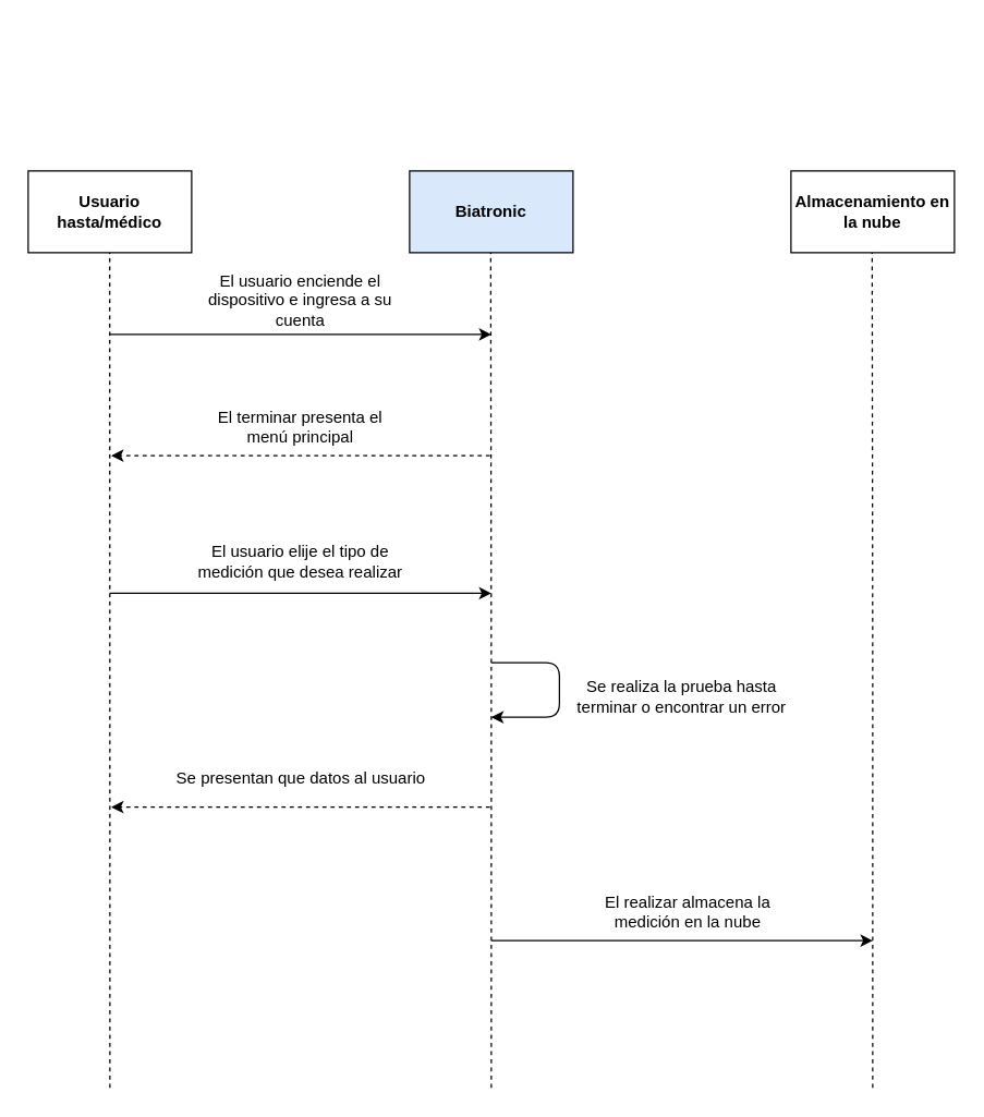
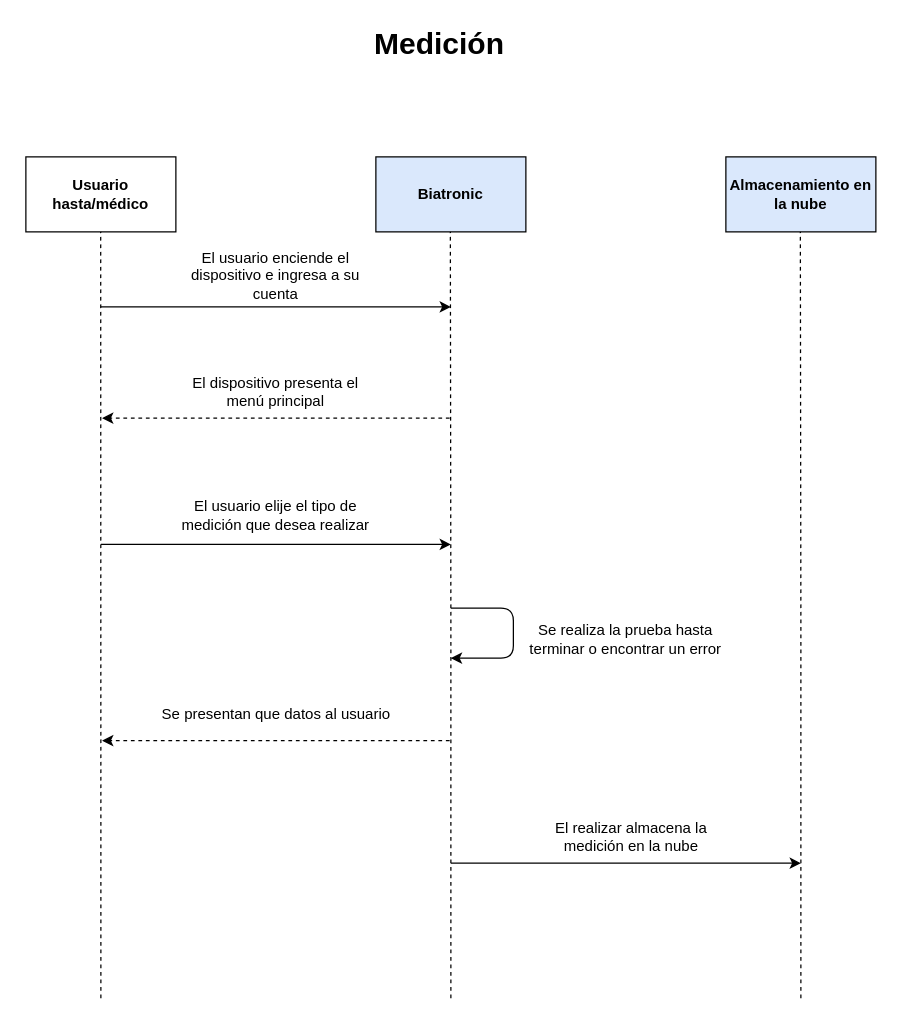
  <mxCell id="0" />
  <mxCell id="1" parent="0" />
  <mxCell id="2" value="&lt;b&gt;Usuario hasta/médico&lt;/b&gt;" style="rounded=0;whiteSpace=wrap;html=1;" vertex="1" parent="1"><mxGeometry x="20" y="125" width="120" height="60" as="geometry" /></mxCell>
  <mxCell id="3" value="&lt;b&gt;Biatronic&lt;/b&gt;" style="rounded=0;whiteSpace=wrap;html=1;fillColor=#dae8fc;" vertex="1" parent="1"><mxGeometry x="300" y="125" width="120" height="60" as="geometry" /></mxCell>
- <mxCell id="4" value="&lt;b&gt;Almacenamiento en la nube&lt;/b&gt;" style="rounded=0;whiteSpace=wrap;html=1;" vertex="1" parent="1"><mxGeometry x="580" y="125" width="120" height="60" as="geometry" /></mxCell>
+ <mxCell id="4" value="&lt;b&gt;Almacenamiento en la nube&lt;/b&gt;" style="rounded=0;whiteSpace=wrap;html=1;fillColor=#dae8fc;" vertex="1" parent="1"><mxGeometry x="580" y="125" width="120" height="60" as="geometry" /></mxCell>
  <mxCell id="5" value="" style="endArrow=none;dashed=1;html=1;rounded=0;edgeStyle=orthogonalEdgeStyle;" edge="1" parent="1"><mxGeometry width="50" height="50" relative="1" as="geometry"><mxPoint x="80" y="798" as="sourcePoint" /><mxPoint x="79.86" y="185" as="targetPoint" /><Array as="points"><mxPoint x="80" y="646" /><mxPoint x="80" y="646" /></Array></mxGeometry></mxCell>
  <mxCell id="6" value="" style="endArrow=none;dashed=1;html=1;rounded=0;edgeStyle=orthogonalEdgeStyle;" edge="1" parent="1"><mxGeometry width="50" height="50" relative="1" as="geometry"><mxPoint x="360" y="798" as="sourcePoint" /><mxPoint x="359.58" y="185" as="targetPoint" /><Array as="points"><mxPoint x="360" y="492" /></Array></mxGeometry></mxCell>
  <mxCell id="7" value="" style="endArrow=none;dashed=1;html=1;rounded=0;edgeStyle=orthogonalEdgeStyle;" edge="1" parent="1"><mxGeometry width="50" height="50" relative="1" as="geometry"><mxPoint x="640" y="798" as="sourcePoint" /><mxPoint x="639.58" y="185" as="targetPoint" /><Array as="points"><mxPoint x="640" y="492" /></Array></mxGeometry></mxCell>
  <mxCell id="8" value="" style="endArrow=classic;html=1;rounded=0;edgeStyle=orthogonalEdgeStyle;" edge="1" parent="1"><mxGeometry width="50" height="50" relative="1" as="geometry"><mxPoint x="80" y="245" as="sourcePoint" /><mxPoint x="360" y="245" as="targetPoint" /></mxGeometry></mxCell>
+ <mxCell id="9" value="&lt;h1&gt;Medición&lt;/h1&gt;" style="text;html=1;strokeColor=none;fillColor=none;align=center;verticalAlign=middle;whiteSpace=wrap;rounded=0;" vertex="1" parent="1"><mxGeometry x="226" y="20" width="250" height="30" as="geometry" /></mxCell>
  <mxCell id="10" value="El usuario enciende el dispositivo e ingresa a su cuenta" style="text;html=1;strokeColor=none;fillColor=none;align=center;verticalAlign=middle;whiteSpace=wrap;rounded=0;" vertex="1" parent="1"><mxGeometry x="132" y="205" width="176" height="30" as="geometry" /></mxCell>
  <mxCell id="11" value="" style="endArrow=classic;html=1;rounded=0;dashed=1;edgeStyle=orthogonalEdgeStyle;" edge="1" parent="1"><mxGeometry width="50" height="50" relative="1" as="geometry"><mxPoint x="359" y="334" as="sourcePoint" /><mxPoint x="81" y="334" as="targetPoint" /></mxGeometry></mxCell>
- <mxCell id="12" value="El terminar presenta el menú principal" style="text;html=1;strokeColor=none;fillColor=none;align=center;verticalAlign=middle;whiteSpace=wrap;rounded=0;" vertex="1" parent="1"><mxGeometry x="146" y="298" width="148" height="30" as="geometry" /></mxCell>
+ <mxCell id="12" value="El dispositivo presenta el menú principal" style="text;html=1;strokeColor=none;fillColor=none;align=center;verticalAlign=middle;whiteSpace=wrap;rounded=0;" vertex="1" parent="1"><mxGeometry x="146" y="298" width="148" height="30" as="geometry" /></mxCell>
  <mxCell id="13" value="" style="endArrow=classic;html=1;rounded=0;edgeStyle=orthogonalEdgeStyle;" edge="1" parent="1"><mxGeometry width="50" height="50" relative="1" as="geometry"><mxPoint x="80" y="435" as="sourcePoint" /><mxPoint x="360" y="435" as="targetPoint" /></mxGeometry></mxCell>
  <mxCell id="14" value="El usuario elije el tipo de medición que desea realizar" style="text;html=1;strokeColor=none;fillColor=none;align=center;verticalAlign=middle;whiteSpace=wrap;rounded=0;" vertex="1" parent="1"><mxGeometry x="134.25" y="397" width="171.5" height="30" as="geometry" /></mxCell>
  <mxCell id="15" value="" style="endArrow=classic;html=1;rounded=0;edgeStyle=orthogonalEdgeStyle;" edge="1" parent="1"><mxGeometry width="50" height="50" relative="1" as="geometry"><mxPoint x="360" y="690" as="sourcePoint" /><mxPoint x="640" y="690" as="targetPoint" /></mxGeometry></mxCell>
  <mxCell id="16" value="El realizar almacena la medición en la nube" style="text;html=1;strokeColor=none;fillColor=none;align=center;verticalAlign=middle;whiteSpace=wrap;rounded=0;" vertex="1" parent="1"><mxGeometry x="424.5" y="654" width="159" height="30" as="geometry" /></mxCell>
  <mxCell id="17" value="" style="endArrow=classic;html=1;rounded=0;dashed=1;edgeStyle=orthogonalEdgeStyle;" edge="1" parent="1"><mxGeometry width="50" height="50" relative="1" as="geometry"><mxPoint x="359" y="592" as="sourcePoint" /><mxPoint x="81" y="592" as="targetPoint" /></mxGeometry></mxCell>
  <mxCell id="18" value="Se presentan que datos al usuario" style="text;html=1;strokeColor=none;fillColor=none;align=center;verticalAlign=middle;whiteSpace=wrap;rounded=0;" vertex="1" parent="1"><mxGeometry x="126.5" y="556" width="187" height="30" as="geometry" /></mxCell>
  <mxCell id="19" value="" style="endArrow=classic;html=1;rounded=1;edgeStyle=orthogonalEdgeStyle;" edge="1" parent="1"><mxGeometry width="50" height="50" relative="1" as="geometry"><mxPoint x="360" y="486" as="sourcePoint" /><mxPoint x="360" y="526" as="targetPoint" /><Array as="points"><mxPoint x="410" y="486" /><mxPoint x="410" y="526" /></Array></mxGeometry></mxCell>
  <mxCell id="20" value="Se realiza la prueba hasta terminar o encontrar un error" style="text;html=1;strokeColor=none;fillColor=none;align=center;verticalAlign=middle;whiteSpace=wrap;rounded=0;" vertex="1" parent="1"><mxGeometry x="420" y="496" width="160" height="30" as="geometry" /></mxCell>
